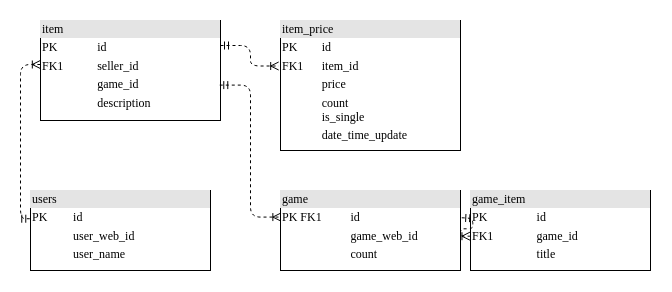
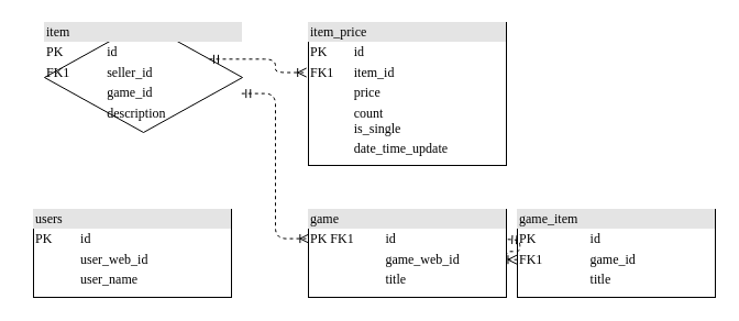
  <mxCell id="0" />
  <mxCell id="1" parent="0" />
- <mxCell id="2" style="edgeStyle=orthogonalEdgeStyle;html=1;dashed=1;labelBackgroundColor=none;startArrow=ERmandOne;endArrow=ERoneToMany;fontFamily=Verdana;fontSize=12;align=left;exitX=-0.004;exitY=0.353;exitDx=0;exitDy=0;exitPerimeter=0;entryX=-0.001;entryY=0.44;entryDx=0;entryDy=0;entryPerimeter=0;" parent="1" source="3" target="4" edge="1"><mxGeometry relative="1" as="geometry"><mxPoint x="-20" y="95" as="sourcePoint" /><Array as="points"><mxPoint x="20" y="218" /><mxPoint x="20" y="64" /></Array><mxPoint x="40" y="60" as="targetPoint" /></mxGeometry></mxCell>
  <mxCell id="3" value="&lt;div style=&quot;box-sizing: border-box ; width: 100% ; background: #e4e4e4 ; padding: 2px&quot;&gt;users&lt;/div&gt;&lt;table style=&quot;width: 100% ; font-size: 1em&quot; cellpadding=&quot;2&quot; cellspacing=&quot;0&quot;&gt;&lt;tbody&gt;&lt;tr&gt;&lt;td&gt;PK&lt;/td&gt;&lt;td&gt;id&lt;/td&gt;&lt;/tr&gt;&lt;tr&gt;&lt;td&gt;&lt;br&gt;&lt;/td&gt;&lt;td&gt;user_web_id&lt;/td&gt;&lt;/tr&gt;&lt;tr&gt;&lt;td&gt;&lt;/td&gt;&lt;td&gt;user_name&lt;/td&gt;&lt;/tr&gt;&lt;/tbody&gt;&lt;/table&gt;" style="verticalAlign=top;align=left;overflow=fill;html=1;rounded=0;shadow=0;comic=0;labelBackgroundColor=none;strokeWidth=1;fontFamily=Verdana;fontSize=12" parent="1" vertex="1"><mxGeometry x="30" y="190" width="180" height="80" as="geometry" /></mxCell>
- <mxCell id="4" value="&lt;div style=&quot;box-sizing:border-box;width:100%;background:#e4e4e4;padding:2px;&quot;&gt;item&lt;/div&gt;&lt;table style=&quot;width:100%;font-size:1em;&quot; cellpadding=&quot;2&quot; cellspacing=&quot;0&quot;&gt;&lt;tbody&gt;&lt;tr&gt;&lt;td&gt;PK&lt;/td&gt;&lt;td&gt;id&lt;/td&gt;&lt;/tr&gt;&lt;tr&gt;&lt;td&gt;FK1&lt;br&gt;&lt;/td&gt;&lt;td&gt;seller_id&lt;/td&gt;&lt;/tr&gt;&lt;tr&gt;&lt;td&gt;&lt;br&gt;&lt;/td&gt;&lt;td&gt;game_id&lt;/td&gt;&lt;/tr&gt;&lt;tr&gt;&lt;td&gt;&lt;br&gt;&lt;/td&gt;&lt;td&gt;description&lt;br&gt;&lt;/td&gt;&lt;/tr&gt;&lt;tr&gt;&lt;td&gt;&lt;br&gt;&lt;/td&gt;&lt;td&gt;&lt;br&gt;&lt;/td&gt;&lt;/tr&gt;&lt;/tbody&gt;&lt;/table&gt;" style="verticalAlign=top;align=left;overflow=fill;html=1;rounded=0;shadow=0;comic=0;labelBackgroundColor=none;strokeWidth=1;fontFamily=Verdana;fontSize=12" parent="1" vertex="1"><mxGeometry x="40" y="20" width="180" height="100" as="geometry" /></mxCell>
+ <mxCell id="4" value="&lt;div style=&quot;box-sizing:border-box;width:100%;background:#e4e4e4;padding:2px;&quot;&gt;item&lt;/div&gt;&lt;table style=&quot;width:100%;font-size:1em;&quot; cellpadding=&quot;2&quot; cellspacing=&quot;0&quot;&gt;&lt;tbody&gt;&lt;tr&gt;&lt;td&gt;PK&lt;/td&gt;&lt;td&gt;id&lt;/td&gt;&lt;/tr&gt;&lt;tr&gt;&lt;td&gt;FK1&lt;br&gt;&lt;/td&gt;&lt;td&gt;seller_id&lt;/td&gt;&lt;/tr&gt;&lt;tr&gt;&lt;td&gt;&lt;br&gt;&lt;/td&gt;&lt;td&gt;game_id&lt;/td&gt;&lt;/tr&gt;&lt;tr&gt;&lt;td&gt;&lt;br&gt;&lt;/td&gt;&lt;td&gt;description&lt;br&gt;&lt;/td&gt;&lt;/tr&gt;&lt;tr&gt;&lt;td&gt;&lt;br&gt;&lt;/td&gt;&lt;td&gt;&lt;br&gt;&lt;/td&gt;&lt;/tr&gt;&lt;/tbody&gt;&lt;/table&gt;" style="rhombus;verticalAlign=top;align=left;overflow=fill;html=1;shadow=0;comic=0;labelBackgroundColor=none;strokeWidth=1;fontFamily=Verdana;fontSize=12;" parent="1" vertex="1"><mxGeometry x="40" y="20" width="180" height="100" as="geometry" /></mxCell>
  <mxCell id="5" value="&lt;div style=&quot;box-sizing:border-box;width:100%;background:#e4e4e4;padding:2px;&quot;&gt;item_price&lt;/div&gt;&lt;table style=&quot;width:100%;font-size:1em;&quot; cellpadding=&quot;2&quot; cellspacing=&quot;0&quot;&gt;&lt;tbody&gt;&lt;tr&gt;&lt;td&gt;PK&lt;/td&gt;&lt;td&gt;id&lt;/td&gt;&lt;/tr&gt;&lt;tr&gt;&lt;td&gt;FK1&lt;/td&gt;&lt;td&gt;item_id&lt;/td&gt;&lt;/tr&gt;&lt;tr&gt;&lt;td&gt;&lt;br&gt;&lt;/td&gt;&lt;td&gt;price&lt;/td&gt;&lt;/tr&gt;&lt;tr&gt;&lt;td&gt;&lt;br&gt;&lt;/td&gt;&lt;td&gt;count&lt;br&gt;is_single&lt;/td&gt;&lt;/tr&gt;&lt;tr&gt;&lt;td&gt;&lt;br&gt;&lt;/td&gt;&lt;td&gt;date_time_update&lt;br&gt;&lt;/td&gt;&lt;/tr&gt;&lt;/tbody&gt;&lt;/table&gt;" style="verticalAlign=top;align=left;overflow=fill;html=1;rounded=0;shadow=0;comic=0;labelBackgroundColor=none;strokeWidth=1;fontFamily=Verdana;fontSize=12" parent="1" vertex="1"><mxGeometry x="280" y="20" width="180" height="130" as="geometry" /></mxCell>
  <mxCell id="6" style="edgeStyle=orthogonalEdgeStyle;html=1;dashed=1;labelBackgroundColor=none;startArrow=ERmandOne;endArrow=ERoneToMany;fontFamily=Verdana;fontSize=12;align=left;exitX=1;exitY=0.25;exitDx=0;exitDy=0;entryX=-0.01;entryY=0.35;entryDx=0;entryDy=0;entryPerimeter=0;" parent="1" source="4" target="5" edge="1"><mxGeometry x="0.49" y="-187" relative="1" as="geometry"><mxPoint x="-30.54" y="102.4" as="sourcePoint" /><mxPoint x="50.36" y="74.7" as="targetPoint" /><mxPoint x="-27" y="98" as="offset" /></mxGeometry></mxCell>
- <mxCell id="7" value="&lt;div style=&quot;box-sizing:border-box;width:100%;background:#e4e4e4;padding:2px;&quot;&gt;game&lt;/div&gt;&lt;table style=&quot;width:100%;font-size:1em;&quot; cellpadding=&quot;2&quot; cellspacing=&quot;0&quot;&gt;&lt;tbody&gt;&lt;tr&gt;&lt;td&gt;PK FK1&lt;/td&gt;&lt;td&gt;id&lt;/td&gt;&lt;/tr&gt;&lt;tr&gt;&lt;td&gt;&lt;br&gt;&lt;/td&gt;&lt;td&gt;game_web_id&lt;/td&gt;&lt;/tr&gt;&lt;tr&gt;&lt;td&gt;&lt;br&gt;&lt;/td&gt;&lt;td&gt;count&lt;/td&gt;&lt;/tr&gt;&lt;/tbody&gt;&lt;/table&gt;" style="verticalAlign=top;align=left;overflow=fill;html=1;rounded=0;shadow=0;comic=0;labelBackgroundColor=none;strokeWidth=1;fontFamily=Verdana;fontSize=12" parent="1" vertex="1"><mxGeometry x="280" y="190" width="180" height="80" as="geometry" /></mxCell>
+ <mxCell id="7" value="&lt;div style=&quot;box-sizing:border-box;width:100%;background:#e4e4e4;padding:2px;&quot;&gt;game&lt;/div&gt;&lt;table style=&quot;width:100%;font-size:1em;&quot; cellpadding=&quot;2&quot; cellspacing=&quot;0&quot;&gt;&lt;tbody&gt;&lt;tr&gt;&lt;td&gt;PK FK1&lt;/td&gt;&lt;td&gt;id&lt;/td&gt;&lt;/tr&gt;&lt;tr&gt;&lt;td&gt;&lt;br&gt;&lt;/td&gt;&lt;td&gt;game_web_id&lt;/td&gt;&lt;/tr&gt;&lt;tr&gt;&lt;td&gt;&lt;br&gt;&lt;/td&gt;&lt;td&gt;title&lt;/td&gt;&lt;/tr&gt;&lt;/tbody&gt;&lt;/table&gt;" style="verticalAlign=top;align=left;overflow=fill;html=1;rounded=0;shadow=0;comic=0;labelBackgroundColor=none;strokeWidth=1;fontFamily=Verdana;fontSize=12" parent="1" vertex="1"><mxGeometry x="280" y="190" width="180" height="80" as="geometry" /></mxCell>
  <mxCell id="8" style="edgeStyle=orthogonalEdgeStyle;html=1;dashed=1;labelBackgroundColor=none;startArrow=ERmandOne;endArrow=ERoneToMany;fontFamily=Verdana;fontSize=12;align=left;exitX=0.996;exitY=0.646;exitDx=0;exitDy=0;entryX=0.002;entryY=0.332;entryDx=0;entryDy=0;entryPerimeter=0;exitPerimeter=0;" parent="1" source="4" target="7" edge="1"><mxGeometry x="0.49" y="-187" relative="1" as="geometry"><mxPoint x="230.36" y="54.09" as="sourcePoint" /><mxPoint x="288.2" y="75.32" as="targetPoint" /><mxPoint x="-27" y="98" as="offset" /></mxGeometry></mxCell>
  <mxCell id="9" value="&lt;div style=&quot;box-sizing:border-box;width:100%;background:#e4e4e4;padding:2px;&quot;&gt;game_item&lt;/div&gt;&lt;table style=&quot;width:100%;font-size:1em;&quot; cellpadding=&quot;2&quot; cellspacing=&quot;0&quot;&gt;&lt;tbody&gt;&lt;tr&gt;&lt;td&gt;PK&lt;/td&gt;&lt;td&gt;id&lt;/td&gt;&lt;/tr&gt;&lt;tr&gt;&lt;td&gt;FK1&lt;br&gt;&lt;/td&gt;&lt;td&gt;game_id&lt;/td&gt;&lt;/tr&gt;&lt;tr&gt;&lt;td&gt;&lt;br&gt;&lt;/td&gt;&lt;td&gt;title&lt;/td&gt;&lt;/tr&gt;&lt;/tbody&gt;&lt;/table&gt;" style="verticalAlign=top;align=left;overflow=fill;html=1;rounded=0;shadow=0;comic=0;labelBackgroundColor=none;strokeWidth=1;fontFamily=Verdana;fontSize=12" parent="1" vertex="1"><mxGeometry x="470" y="190" width="180" height="80" as="geometry" /></mxCell>
  <mxCell id="10" style="edgeStyle=orthogonalEdgeStyle;html=1;dashed=1;labelBackgroundColor=none;startArrow=ERmandOne;endArrow=ERoneToMany;fontFamily=Verdana;fontSize=12;align=left;exitX=1.007;exitY=0.316;exitDx=0;exitDy=0;exitPerimeter=0;entryX=-0.003;entryY=0.571;entryDx=0;entryDy=0;entryPerimeter=0;" parent="1" target="9" edge="1"><mxGeometry x="0.49" y="-187" relative="1" as="geometry"><mxPoint x="461.26" y="217.28" as="sourcePoint" /><mxPoint x="490" y="217.28" as="targetPoint" /><mxPoint x="-27" y="98" as="offset" /></mxGeometry></mxCell>
